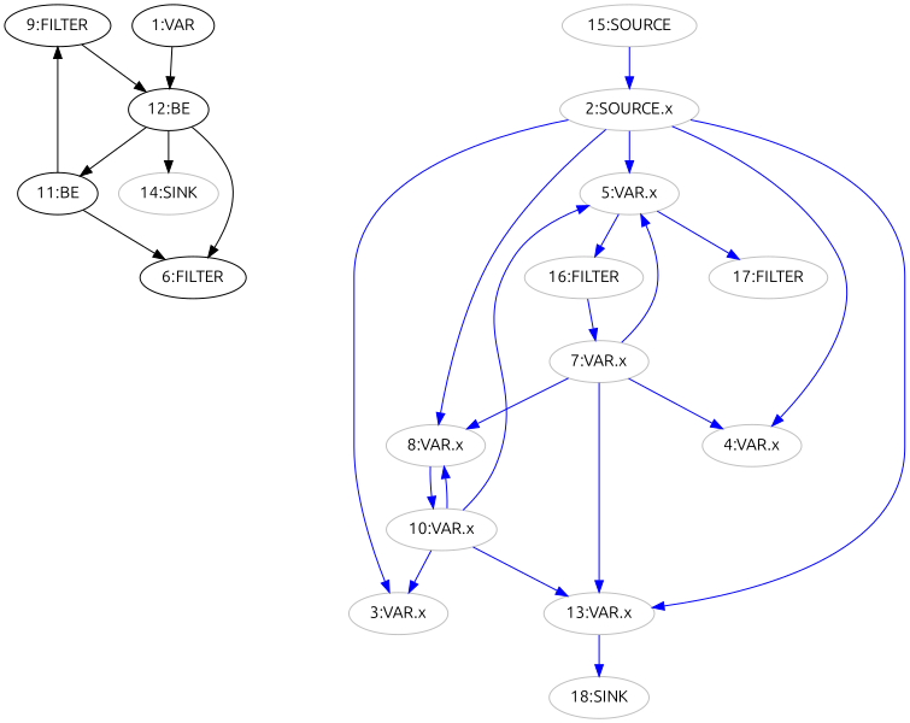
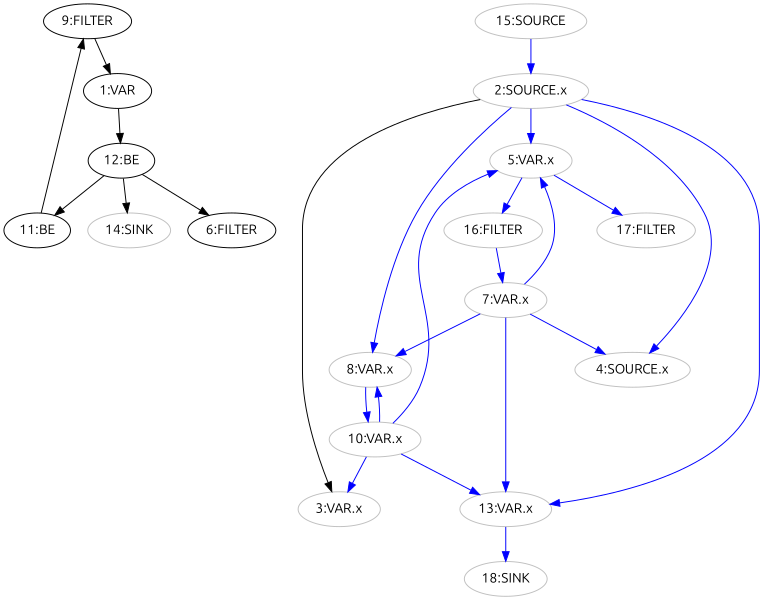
  digraph {
    fontname=Ubuntu
    node [fontname=Ubuntu color=grey]
    edge [color=blue fontname=Ubuntu]
    n1 [label="9:FILTER" color=""]
    n2 [label="12:BE" color=""]
    n3 [label="11:BE" color=""]
    n4 [label="14:SINK"]
    n5 [label="6:FILTER" color=""]
    n6 [label="1:VAR" color=""]
    n7 [label="2:SOURCE.x"]
    n8 [label="3:VAR.x"]
-   n9 [label="4:VAR.x"]
+   n9 [label="4:SOURCE.x"]
    n10 [label="5:VAR.x"]
    n11 [label="8:VAR.x"]
    n12 [label="13:VAR.x"]
    n13 [label="16:FILTER"]
    n14 [label="17:FILTER"]
    n15 [label="10:VAR.x"]
    n16 [label="18:SINK"]
    n17 [label="7:VAR.x"]
    n18 [label="15:SOURCE"]
-   n1 -> n2 [color=black]
+   n1 -> n6 [color=black]
    n2 -> n3 [color=black]
    n2 -> n4 [color=black]
    n2 -> n5 [color=black]
    n3 -> n1 [color=black]
-   n3 -> n5 [color=black]
    n6 -> n2 [color=black]
-   n7 -> n8
+   n7 -> n8 [color=black]
    n7 -> n9
    n7 -> n10
    n7 -> n11
    n7 -> n12
    n10 -> n13
    n10 -> n14
    n11 -> n15
    n12 -> n16
    n13 -> n17
    n15 -> n8
    n15 -> n10
    n15 -> n11
    n15 -> n12
    n17 -> n9
    n17 -> n10
    n17 -> n11
    n17 -> n12
    n18 -> n7
  }
